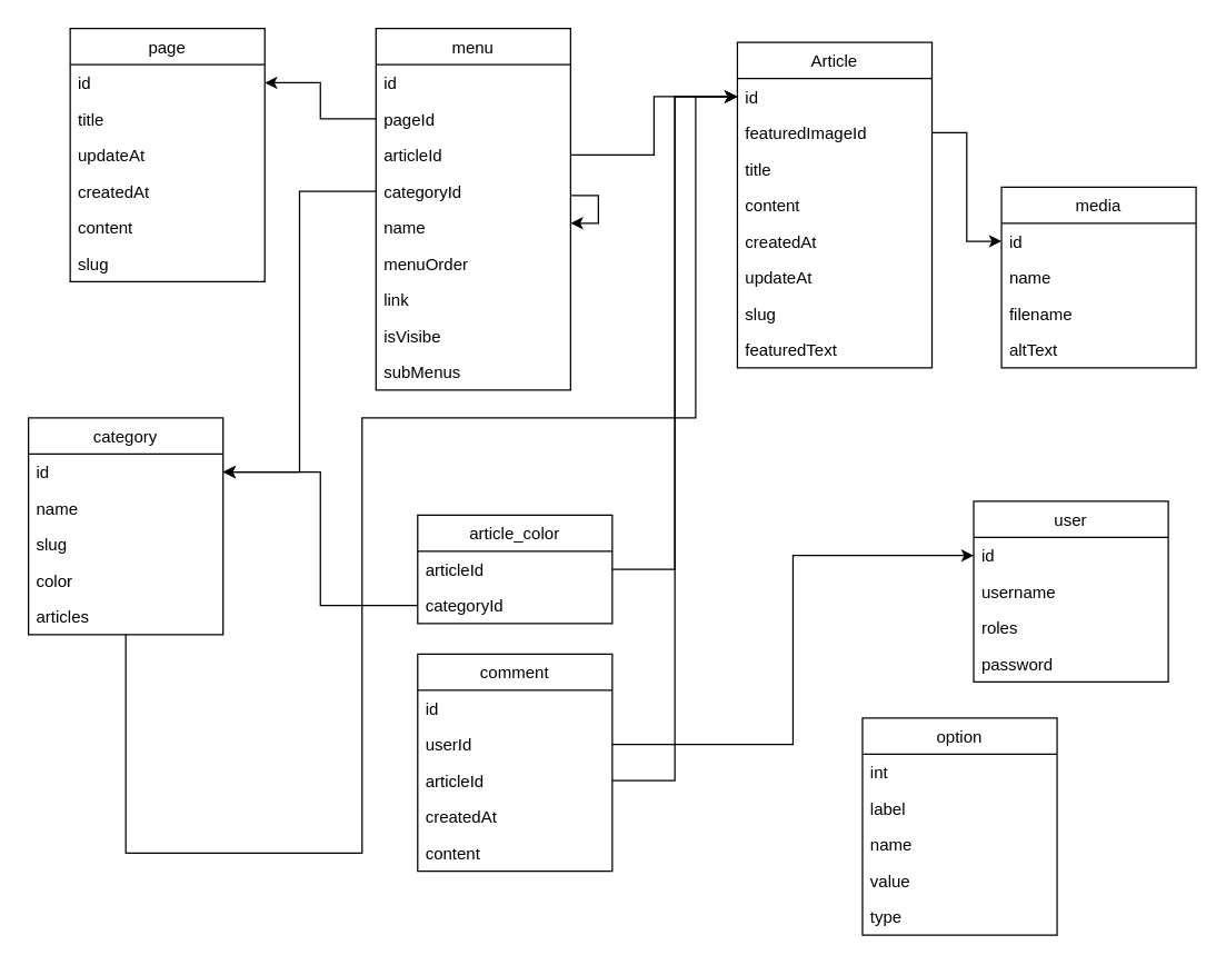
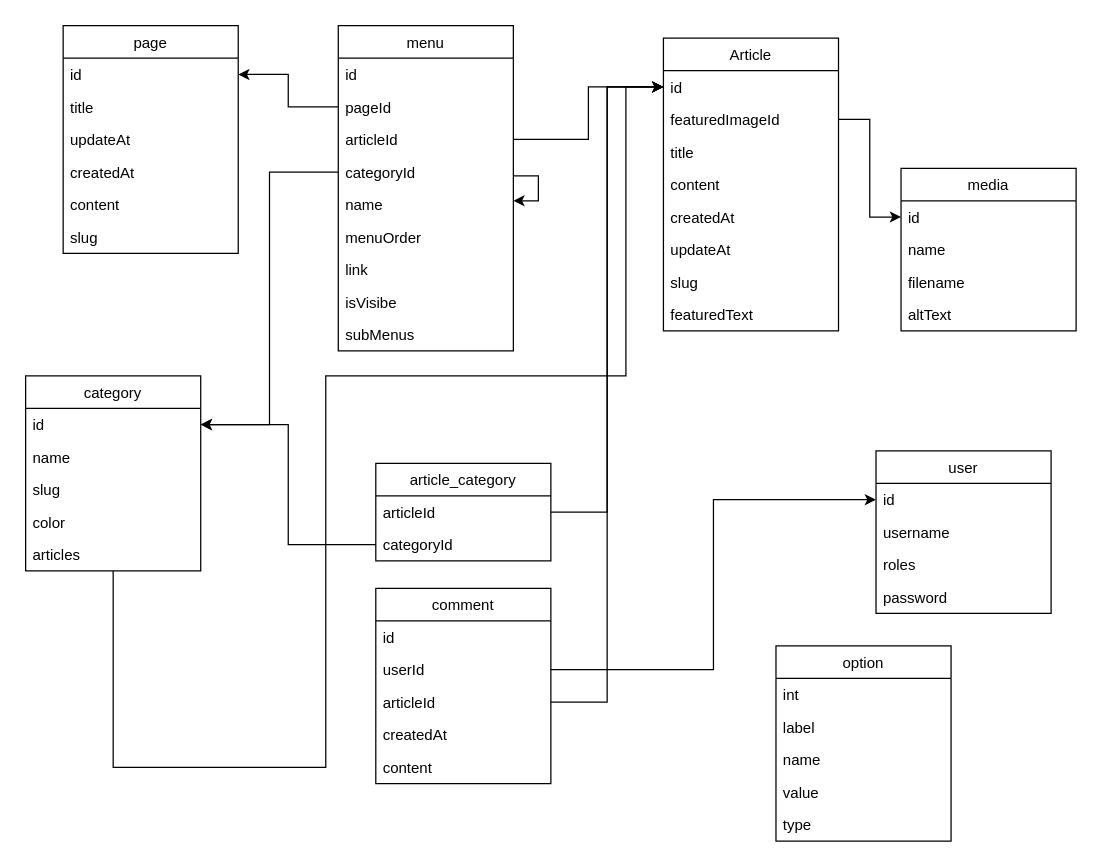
  <mxCell id="0" />
  <mxCell id="1" parent="0" />
  <mxCell id="2" value="menu" style="swimlane;fontStyle=0;childLayout=stackLayout;horizontal=1;startSize=26;fillColor=none;horizontalStack=0;resizeParent=1;resizeParentMax=0;resizeLast=0;collapsible=1;marginBottom=0;" vertex="1" parent="1"><mxGeometry x="270" y="20" width="140" height="260" as="geometry" /></mxCell>
  <mxCell id="3" value="id" style="text;strokeColor=none;fillColor=none;align=left;verticalAlign=top;spacingLeft=4;spacingRight=4;overflow=hidden;rotatable=0;points=[[0,0.5],[1,0.5]];portConstraint=eastwest;" vertex="1" parent="2"><mxGeometry y="26" width="140" height="26" as="geometry" /></mxCell>
  <mxCell id="4" value="pageId" style="text;strokeColor=none;fillColor=none;align=left;verticalAlign=top;spacingLeft=4;spacingRight=4;overflow=hidden;rotatable=0;points=[[0,0.5],[1,0.5]];portConstraint=eastwest;" vertex="1" parent="2"><mxGeometry y="52" width="140" height="26" as="geometry" /></mxCell>
  <mxCell id="5" value="articleId" style="text;strokeColor=none;fillColor=none;align=left;verticalAlign=top;spacingLeft=4;spacingRight=4;overflow=hidden;rotatable=0;points=[[0,0.5],[1,0.5]];portConstraint=eastwest;" vertex="1" parent="2"><mxGeometry y="78" width="140" height="26" as="geometry" /></mxCell>
  <mxCell id="6" value="categoryId" style="text;strokeColor=none;fillColor=none;align=left;verticalAlign=top;spacingLeft=4;spacingRight=4;overflow=hidden;rotatable=0;points=[[0,0.5],[1,0.5]];portConstraint=eastwest;" vertex="1" parent="2"><mxGeometry y="104" width="140" height="26" as="geometry" /></mxCell>
  <mxCell id="7" value="name" style="text;strokeColor=none;fillColor=none;align=left;verticalAlign=top;spacingLeft=4;spacingRight=4;overflow=hidden;rotatable=0;points=[[0,0.5],[1,0.5]];portConstraint=eastwest;" vertex="1" parent="2"><mxGeometry y="130" width="140" height="26" as="geometry" /></mxCell>
  <mxCell id="8" value="menuOrder" style="text;strokeColor=none;fillColor=none;align=left;verticalAlign=top;spacingLeft=4;spacingRight=4;overflow=hidden;rotatable=0;points=[[0,0.5],[1,0.5]];portConstraint=eastwest;" vertex="1" parent="2"><mxGeometry y="156" width="140" height="26" as="geometry" /></mxCell>
  <mxCell id="9" value="link" style="text;strokeColor=none;fillColor=none;align=left;verticalAlign=top;spacingLeft=4;spacingRight=4;overflow=hidden;rotatable=0;points=[[0,0.5],[1,0.5]];portConstraint=eastwest;" vertex="1" parent="2"><mxGeometry y="182" width="140" height="26" as="geometry" /></mxCell>
  <mxCell id="10" value="isVisibe" style="text;strokeColor=none;fillColor=none;align=left;verticalAlign=top;spacingLeft=4;spacingRight=4;overflow=hidden;rotatable=0;points=[[0,0.5],[1,0.5]];portConstraint=eastwest;" vertex="1" parent="2"><mxGeometry y="208" width="140" height="26" as="geometry" /></mxCell>
  <mxCell id="11" value="subMenus" style="text;strokeColor=none;fillColor=none;align=left;verticalAlign=top;spacingLeft=4;spacingRight=4;overflow=hidden;rotatable=0;points=[[0,0.5],[1,0.5]];portConstraint=eastwest;" vertex="1" parent="2"><mxGeometry y="234" width="140" height="26" as="geometry" /></mxCell>
  <mxCell id="12" value="page" style="swimlane;fontStyle=0;childLayout=stackLayout;horizontal=1;startSize=26;fillColor=none;horizontalStack=0;resizeParent=1;resizeParentMax=0;resizeLast=0;collapsible=1;marginBottom=0;" vertex="1" parent="1"><mxGeometry x="50" y="20" width="140" height="182" as="geometry" /></mxCell>
  <mxCell id="13" value="id" style="text;strokeColor=none;fillColor=none;align=left;verticalAlign=top;spacingLeft=4;spacingRight=4;overflow=hidden;rotatable=0;points=[[0,0.5],[1,0.5]];portConstraint=eastwest;" vertex="1" parent="12"><mxGeometry y="26" width="140" height="26" as="geometry" /></mxCell>
  <mxCell id="14" value="title" style="text;strokeColor=none;fillColor=none;align=left;verticalAlign=top;spacingLeft=4;spacingRight=4;overflow=hidden;rotatable=0;points=[[0,0.5],[1,0.5]];portConstraint=eastwest;" vertex="1" parent="12"><mxGeometry y="52" width="140" height="26" as="geometry" /></mxCell>
  <mxCell id="15" value="updateAt" style="text;strokeColor=none;fillColor=none;align=left;verticalAlign=top;spacingLeft=4;spacingRight=4;overflow=hidden;rotatable=0;points=[[0,0.5],[1,0.5]];portConstraint=eastwest;" vertex="1" parent="12"><mxGeometry y="78" width="140" height="26" as="geometry" /></mxCell>
  <mxCell id="16" value="createdAt" style="text;strokeColor=none;fillColor=none;align=left;verticalAlign=top;spacingLeft=4;spacingRight=4;overflow=hidden;rotatable=0;points=[[0,0.5],[1,0.5]];portConstraint=eastwest;" vertex="1" parent="12"><mxGeometry y="104" width="140" height="26" as="geometry" /></mxCell>
  <mxCell id="17" value="content" style="text;strokeColor=none;fillColor=none;align=left;verticalAlign=top;spacingLeft=4;spacingRight=4;overflow=hidden;rotatable=0;points=[[0,0.5],[1,0.5]];portConstraint=eastwest;" vertex="1" parent="12"><mxGeometry y="130" width="140" height="26" as="geometry" /></mxCell>
  <mxCell id="18" value="slug" style="text;strokeColor=none;fillColor=none;align=left;verticalAlign=top;spacingLeft=4;spacingRight=4;overflow=hidden;rotatable=0;points=[[0,0.5],[1,0.5]];portConstraint=eastwest;" vertex="1" parent="12"><mxGeometry y="156" width="140" height="26" as="geometry" /></mxCell>
  <mxCell id="19" style="edgeStyle=orthogonalEdgeStyle;rounded=0;orthogonalLoop=1;jettySize=auto;html=1;" edge="1" parent="1" source="4" target="13"><mxGeometry relative="1" as="geometry"><mxPoint x="590" y="155" as="targetPoint" /></mxGeometry></mxCell>
  <mxCell id="20" value="Article" style="swimlane;fontStyle=0;childLayout=stackLayout;horizontal=1;startSize=26;fillColor=none;horizontalStack=0;resizeParent=1;resizeParentMax=0;resizeLast=0;collapsible=1;marginBottom=0;" vertex="1" parent="1"><mxGeometry x="530" y="30" width="140" height="234" as="geometry" /></mxCell>
  <mxCell id="21" value="id" style="text;strokeColor=none;fillColor=none;align=left;verticalAlign=top;spacingLeft=4;spacingRight=4;overflow=hidden;rotatable=0;points=[[0,0.5],[1,0.5]];portConstraint=eastwest;" vertex="1" parent="20"><mxGeometry y="26" width="140" height="26" as="geometry" /></mxCell>
  <mxCell id="22" value="featuredImageId" style="text;strokeColor=none;fillColor=none;align=left;verticalAlign=top;spacingLeft=4;spacingRight=4;overflow=hidden;rotatable=0;points=[[0,0.5],[1,0.5]];portConstraint=eastwest;" vertex="1" parent="20"><mxGeometry y="52" width="140" height="26" as="geometry" /></mxCell>
  <mxCell id="23" value="title" style="text;strokeColor=none;fillColor=none;align=left;verticalAlign=top;spacingLeft=4;spacingRight=4;overflow=hidden;rotatable=0;points=[[0,0.5],[1,0.5]];portConstraint=eastwest;" vertex="1" parent="20"><mxGeometry y="78" width="140" height="26" as="geometry" /></mxCell>
  <mxCell id="24" value="content" style="text;strokeColor=none;fillColor=none;align=left;verticalAlign=top;spacingLeft=4;spacingRight=4;overflow=hidden;rotatable=0;points=[[0,0.5],[1,0.5]];portConstraint=eastwest;" vertex="1" parent="20"><mxGeometry y="104" width="140" height="26" as="geometry" /></mxCell>
  <mxCell id="25" value="createdAt" style="text;strokeColor=none;fillColor=none;align=left;verticalAlign=top;spacingLeft=4;spacingRight=4;overflow=hidden;rotatable=0;points=[[0,0.5],[1,0.5]];portConstraint=eastwest;" vertex="1" parent="20"><mxGeometry y="130" width="140" height="26" as="geometry" /></mxCell>
  <mxCell id="26" value="updateAt" style="text;strokeColor=none;fillColor=none;align=left;verticalAlign=top;spacingLeft=4;spacingRight=4;overflow=hidden;rotatable=0;points=[[0,0.5],[1,0.5]];portConstraint=eastwest;" vertex="1" parent="20"><mxGeometry y="156" width="140" height="26" as="geometry" /></mxCell>
  <mxCell id="27" value="slug" style="text;strokeColor=none;fillColor=none;align=left;verticalAlign=top;spacingLeft=4;spacingRight=4;overflow=hidden;rotatable=0;points=[[0,0.5],[1,0.5]];portConstraint=eastwest;" vertex="1" parent="20"><mxGeometry y="182" width="140" height="26" as="geometry" /></mxCell>
  <mxCell id="28" value="featuredText" style="text;strokeColor=none;fillColor=none;align=left;verticalAlign=top;spacingLeft=4;spacingRight=4;overflow=hidden;rotatable=0;points=[[0,0.5],[1,0.5]];portConstraint=eastwest;" vertex="1" parent="20"><mxGeometry y="208" width="140" height="26" as="geometry" /></mxCell>
  <mxCell id="29" style="edgeStyle=orthogonalEdgeStyle;rounded=0;orthogonalLoop=1;jettySize=auto;html=1;" edge="1" parent="1" source="5" target="21"><mxGeometry relative="1" as="geometry"><mxPoint x="590" y="175" as="targetPoint" /></mxGeometry></mxCell>
  <mxCell id="30" value="media" style="swimlane;fontStyle=0;childLayout=stackLayout;horizontal=1;startSize=26;fillColor=none;horizontalStack=0;resizeParent=1;resizeParentMax=0;resizeLast=0;collapsible=1;marginBottom=0;" vertex="1" parent="1"><mxGeometry x="720" y="134" width="140" height="130" as="geometry" /></mxCell>
  <mxCell id="31" value="id" style="text;strokeColor=none;fillColor=none;align=left;verticalAlign=top;spacingLeft=4;spacingRight=4;overflow=hidden;rotatable=0;points=[[0,0.5],[1,0.5]];portConstraint=eastwest;" vertex="1" parent="30"><mxGeometry y="26" width="140" height="26" as="geometry" /></mxCell>
  <mxCell id="32" value="name" style="text;strokeColor=none;fillColor=none;align=left;verticalAlign=top;spacingLeft=4;spacingRight=4;overflow=hidden;rotatable=0;points=[[0,0.5],[1,0.5]];portConstraint=eastwest;" vertex="1" parent="30"><mxGeometry y="52" width="140" height="26" as="geometry" /></mxCell>
  <mxCell id="33" value="filename" style="text;strokeColor=none;fillColor=none;align=left;verticalAlign=top;spacingLeft=4;spacingRight=4;overflow=hidden;rotatable=0;points=[[0,0.5],[1,0.5]];portConstraint=eastwest;" vertex="1" parent="30"><mxGeometry y="78" width="140" height="26" as="geometry" /></mxCell>
  <mxCell id="34" value="altText" style="text;strokeColor=none;fillColor=none;align=left;verticalAlign=top;spacingLeft=4;spacingRight=4;overflow=hidden;rotatable=0;points=[[0,0.5],[1,0.5]];portConstraint=eastwest;" vertex="1" parent="30"><mxGeometry y="104" width="140" height="26" as="geometry" /></mxCell>
  <mxCell id="35" style="edgeStyle=orthogonalEdgeStyle;rounded=0;orthogonalLoop=1;jettySize=auto;html=1;" edge="1" parent="1" source="22" target="31"><mxGeometry relative="1" as="geometry" /></mxCell>
  <mxCell id="36" value="category" style="swimlane;fontStyle=0;childLayout=stackLayout;horizontal=1;startSize=26;fillColor=none;horizontalStack=0;resizeParent=1;resizeParentMax=0;resizeLast=0;collapsible=1;marginBottom=0;" vertex="1" parent="1"><mxGeometry x="20" y="300" width="140" height="156" as="geometry" /></mxCell>
  <mxCell id="37" value="id" style="text;strokeColor=none;fillColor=none;align=left;verticalAlign=top;spacingLeft=4;spacingRight=4;overflow=hidden;rotatable=0;points=[[0,0.5],[1,0.5]];portConstraint=eastwest;" vertex="1" parent="36"><mxGeometry y="26" width="140" height="26" as="geometry" /></mxCell>
  <mxCell id="38" value="name" style="text;strokeColor=none;fillColor=none;align=left;verticalAlign=top;spacingLeft=4;spacingRight=4;overflow=hidden;rotatable=0;points=[[0,0.5],[1,0.5]];portConstraint=eastwest;" vertex="1" parent="36"><mxGeometry y="52" width="140" height="26" as="geometry" /></mxCell>
  <mxCell id="39" value="slug" style="text;strokeColor=none;fillColor=none;align=left;verticalAlign=top;spacingLeft=4;spacingRight=4;overflow=hidden;rotatable=0;points=[[0,0.5],[1,0.5]];portConstraint=eastwest;" vertex="1" parent="36"><mxGeometry y="78" width="140" height="26" as="geometry" /></mxCell>
  <mxCell id="40" value="color" style="text;strokeColor=none;fillColor=none;align=left;verticalAlign=top;spacingLeft=4;spacingRight=4;overflow=hidden;rotatable=0;points=[[0,0.5],[1,0.5]];portConstraint=eastwest;" vertex="1" parent="36"><mxGeometry y="104" width="140" height="26" as="geometry" /></mxCell>
  <mxCell id="41" value="articles" style="text;strokeColor=none;fillColor=none;align=left;verticalAlign=top;spacingLeft=4;spacingRight=4;overflow=hidden;rotatable=0;points=[[0,0.5],[1,0.5]];portConstraint=eastwest;" vertex="1" parent="36"><mxGeometry y="130" width="140" height="26" as="geometry" /></mxCell>
  <mxCell id="42" style="edgeStyle=orthogonalEdgeStyle;rounded=0;orthogonalLoop=1;jettySize=auto;html=1;" edge="1" parent="1" source="6" target="37"><mxGeometry relative="1" as="geometry" /></mxCell>
  <mxCell id="43" value="comment" style="swimlane;fontStyle=0;childLayout=stackLayout;horizontal=1;startSize=26;fillColor=none;horizontalStack=0;resizeParent=1;resizeParentMax=0;resizeLast=0;collapsible=1;marginBottom=0;" vertex="1" parent="1"><mxGeometry x="300" y="470" width="140" height="156" as="geometry" /></mxCell>
  <mxCell id="44" value="id" style="text;strokeColor=none;fillColor=none;align=left;verticalAlign=top;spacingLeft=4;spacingRight=4;overflow=hidden;rotatable=0;points=[[0,0.5],[1,0.5]];portConstraint=eastwest;" vertex="1" parent="43"><mxGeometry y="26" width="140" height="26" as="geometry" /></mxCell>
  <mxCell id="45" value="userId" style="text;strokeColor=none;fillColor=none;align=left;verticalAlign=top;spacingLeft=4;spacingRight=4;overflow=hidden;rotatable=0;points=[[0,0.5],[1,0.5]];portConstraint=eastwest;" vertex="1" parent="43"><mxGeometry y="52" width="140" height="26" as="geometry" /></mxCell>
  <mxCell id="46" value="articleId" style="text;strokeColor=none;fillColor=none;align=left;verticalAlign=top;spacingLeft=4;spacingRight=4;overflow=hidden;rotatable=0;points=[[0,0.5],[1,0.5]];portConstraint=eastwest;" vertex="1" parent="43"><mxGeometry y="78" width="140" height="26" as="geometry" /></mxCell>
  <mxCell id="47" value="createdAt" style="text;strokeColor=none;fillColor=none;align=left;verticalAlign=top;spacingLeft=4;spacingRight=4;overflow=hidden;rotatable=0;points=[[0,0.5],[1,0.5]];portConstraint=eastwest;" vertex="1" parent="43"><mxGeometry y="104" width="140" height="26" as="geometry" /></mxCell>
  <mxCell id="48" value="content" style="text;strokeColor=none;fillColor=none;align=left;verticalAlign=top;spacingLeft=4;spacingRight=4;overflow=hidden;rotatable=0;points=[[0,0.5],[1,0.5]];portConstraint=eastwest;" vertex="1" parent="43"><mxGeometry y="130" width="140" height="26" as="geometry" /></mxCell>
  <mxCell id="49" value="user" style="swimlane;fontStyle=0;childLayout=stackLayout;horizontal=1;startSize=26;fillColor=none;horizontalStack=0;resizeParent=1;resizeParentMax=0;resizeLast=0;collapsible=1;marginBottom=0;" vertex="1" parent="1"><mxGeometry x="700" y="360" width="140" height="130" as="geometry" /></mxCell>
  <mxCell id="50" value="id" style="text;strokeColor=none;fillColor=none;align=left;verticalAlign=top;spacingLeft=4;spacingRight=4;overflow=hidden;rotatable=0;points=[[0,0.5],[1,0.5]];portConstraint=eastwest;" vertex="1" parent="49"><mxGeometry y="26" width="140" height="26" as="geometry" /></mxCell>
  <mxCell id="51" value="username" style="text;strokeColor=none;fillColor=none;align=left;verticalAlign=top;spacingLeft=4;spacingRight=4;overflow=hidden;rotatable=0;points=[[0,0.5],[1,0.5]];portConstraint=eastwest;" vertex="1" parent="49"><mxGeometry y="52" width="140" height="26" as="geometry" /></mxCell>
  <mxCell id="52" value="roles" style="text;strokeColor=none;fillColor=none;align=left;verticalAlign=top;spacingLeft=4;spacingRight=4;overflow=hidden;rotatable=0;points=[[0,0.5],[1,0.5]];portConstraint=eastwest;" vertex="1" parent="49"><mxGeometry y="78" width="140" height="26" as="geometry" /></mxCell>
  <mxCell id="53" value="password" style="text;strokeColor=none;fillColor=none;align=left;verticalAlign=top;spacingLeft=4;spacingRight=4;overflow=hidden;rotatable=0;points=[[0,0.5],[1,0.5]];portConstraint=eastwest;" vertex="1" parent="49"><mxGeometry y="104" width="140" height="26" as="geometry" /></mxCell>
  <mxCell id="54" style="edgeStyle=orthogonalEdgeStyle;rounded=0;orthogonalLoop=1;jettySize=auto;html=1;" edge="1" parent="1" source="45" target="50"><mxGeometry relative="1" as="geometry" /></mxCell>
  <mxCell id="55" style="edgeStyle=orthogonalEdgeStyle;rounded=0;orthogonalLoop=1;jettySize=auto;html=1;" edge="1" parent="1" source="46" target="21"><mxGeometry relative="1" as="geometry" /></mxCell>
- <mxCell id="56" value="article_color" style="swimlane;fontStyle=0;childLayout=stackLayout;horizontal=1;startSize=26;fillColor=none;horizontalStack=0;resizeParent=1;resizeParentMax=0;resizeLast=0;collapsible=1;marginBottom=0;" vertex="1" parent="1"><mxGeometry x="300" y="370" width="140" height="78" as="geometry" /></mxCell>
+ <mxCell id="56" value="article_category" style="swimlane;fontStyle=0;childLayout=stackLayout;horizontal=1;startSize=26;fillColor=none;horizontalStack=0;resizeParent=1;resizeParentMax=0;resizeLast=0;collapsible=1;marginBottom=0;" vertex="1" parent="1"><mxGeometry x="300" y="370" width="140" height="78" as="geometry" /></mxCell>
  <mxCell id="57" value="articleId" style="text;strokeColor=none;fillColor=none;align=left;verticalAlign=top;spacingLeft=4;spacingRight=4;overflow=hidden;rotatable=0;points=[[0,0.5],[1,0.5]];portConstraint=eastwest;" vertex="1" parent="56"><mxGeometry y="26" width="140" height="26" as="geometry" /></mxCell>
  <mxCell id="58" value="categoryId" style="text;strokeColor=none;fillColor=none;align=left;verticalAlign=top;spacingLeft=4;spacingRight=4;overflow=hidden;rotatable=0;points=[[0,0.5],[1,0.5]];portConstraint=eastwest;" vertex="1" parent="56"><mxGeometry y="52" width="140" height="26" as="geometry" /></mxCell>
  <mxCell id="59" style="edgeStyle=orthogonalEdgeStyle;rounded=0;orthogonalLoop=1;jettySize=auto;html=1;" edge="1" parent="1" source="58" target="37"><mxGeometry relative="1" as="geometry" /></mxCell>
  <mxCell id="60" style="edgeStyle=orthogonalEdgeStyle;rounded=0;orthogonalLoop=1;jettySize=auto;html=1;" edge="1" parent="1" source="57" target="21"><mxGeometry relative="1" as="geometry" /></mxCell>
  <mxCell id="61" style="edgeStyle=orthogonalEdgeStyle;rounded=0;orthogonalLoop=1;jettySize=auto;html=1;" edge="1" parent="1" source="41" target="21"><mxGeometry relative="1" as="geometry"><Array as="points"><mxPoint x="260" y="613" /><mxPoint x="260" y="300" /><mxPoint x="500" y="300" /><mxPoint x="500" y="69" /></Array></mxGeometry></mxCell>
  <mxCell id="62" value="option" style="swimlane;fontStyle=0;childLayout=stackLayout;horizontal=1;startSize=26;fillColor=none;horizontalStack=0;resizeParent=1;resizeParentMax=0;resizeLast=0;collapsible=1;marginBottom=0;" vertex="1" parent="1"><mxGeometry x="620" y="516" width="140" height="156" as="geometry" /></mxCell>
  <mxCell id="63" value="int" style="text;strokeColor=none;fillColor=none;align=left;verticalAlign=top;spacingLeft=4;spacingRight=4;overflow=hidden;rotatable=0;points=[[0,0.5],[1,0.5]];portConstraint=eastwest;" vertex="1" parent="62"><mxGeometry y="26" width="140" height="26" as="geometry" /></mxCell>
  <mxCell id="64" value="label" style="text;strokeColor=none;fillColor=none;align=left;verticalAlign=top;spacingLeft=4;spacingRight=4;overflow=hidden;rotatable=0;points=[[0,0.5],[1,0.5]];portConstraint=eastwest;" vertex="1" parent="62"><mxGeometry y="52" width="140" height="26" as="geometry" /></mxCell>
  <mxCell id="65" value="name" style="text;strokeColor=none;fillColor=none;align=left;verticalAlign=top;spacingLeft=4;spacingRight=4;overflow=hidden;rotatable=0;points=[[0,0.5],[1,0.5]];portConstraint=eastwest;" vertex="1" parent="62"><mxGeometry y="78" width="140" height="26" as="geometry" /></mxCell>
  <mxCell id="66" value="value" style="text;strokeColor=none;fillColor=none;align=left;verticalAlign=top;spacingLeft=4;spacingRight=4;overflow=hidden;rotatable=0;points=[[0,0.5],[1,0.5]];portConstraint=eastwest;" vertex="1" parent="62"><mxGeometry y="104" width="140" height="26" as="geometry" /></mxCell>
  <mxCell id="67" value="type" style="text;strokeColor=none;fillColor=none;align=left;verticalAlign=top;spacingLeft=4;spacingRight=4;overflow=hidden;rotatable=0;points=[[0,0.5],[1,0.5]];portConstraint=eastwest;" vertex="1" parent="62"><mxGeometry y="130" width="140" height="26" as="geometry" /></mxCell>
  <mxCell id="68" style="edgeStyle=orthogonalEdgeStyle;rounded=0;orthogonalLoop=1;jettySize=auto;html=1;" edge="1" parent="1" source="2" target="2"><mxGeometry relative="1" as="geometry" /></mxCell>
